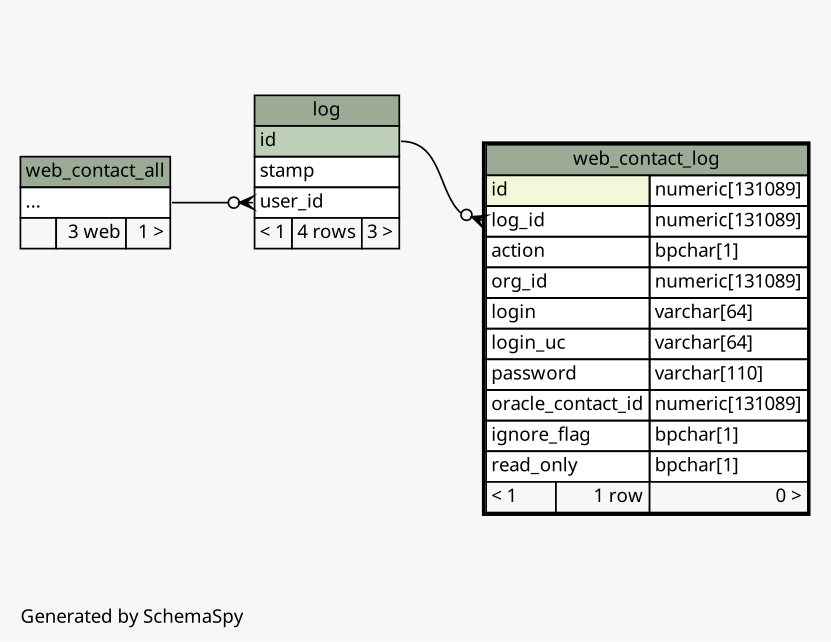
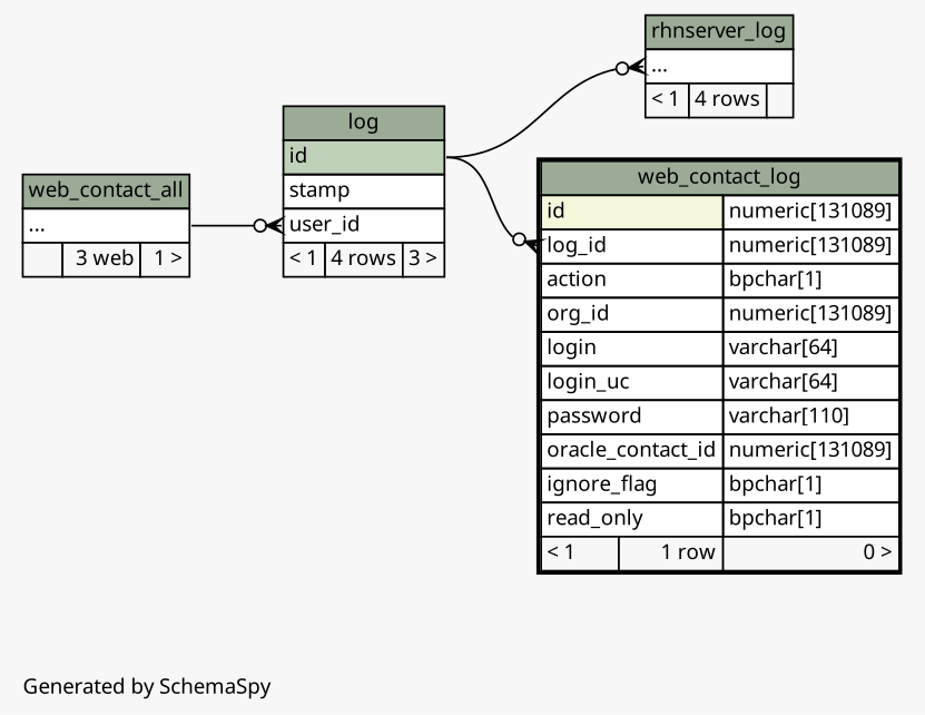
  digraph {
    bgcolor="#f7f7f7"
    fontname="Noto Sans"
    fontsize=11
    label="\nGenerated by SchemaSpy"
    labeljust=l
    nodesep=0.18
    rankdir=RL
    ranksep=0.46
    node [fontname="Noto Sans" fontsize=11 shape=plaintext]
    edge [arrowhead=none arrowsize=0.8 arrowtail=crowodot dir=back fontname="Noto Sans" headport="id:e"]
    n1 [label=<     <TABLE BORDER="0" CELLBORDER="1" CELLSPACING="0" BGCOLOR="#ffffff">       <TR><TD COLSPAN="3" BGCOLOR="#9bab96" ALIGN="CENTER">log</TD></TR>       <TR><TD PORT="id" COLSPAN="3" BGCOLOR="#bed1b8" ALIGN="LEFT">id</TD></TR>       <TR><TD PORT="stamp" COLSPAN="3" ALIGN="LEFT">stamp</TD></TR>       <TR><TD PORT="user_id" COLSPAN="3" ALIGN="LEFT">user_id</TD></TR>       <TR><TD ALIGN="LEFT" BGCOLOR="#f7f7f7">&lt; 1</TD><TD ALIGN="RIGHT" BGCOLOR="#f7f7f7">4 rows</TD><TD ALIGN="RIGHT" BGCOLOR="#f7f7f7">3 &gt;</TD></TR>     </TABLE>>]
    n2 [label=<     <TABLE BORDER="0" CELLBORDER="1" CELLSPACING="0" BGCOLOR="#ffffff">       <TR><TD COLSPAN="3" BGCOLOR="#9bab96" ALIGN="CENTER">web_contact_all</TD></TR>       <TR><TD PORT="elipses" COLSPAN="3" ALIGN="LEFT">...</TD></TR>       <TR><TD ALIGN="LEFT" BGCOLOR="#f7f7f7">  </TD><TD ALIGN="RIGHT" BGCOLOR="#f7f7f7">3 web</TD><TD ALIGN="RIGHT" BGCOLOR="#f7f7f7">1 &gt;</TD></TR>     </TABLE>>]
+   n3 [label=<     <TABLE BORDER="0" CELLBORDER="1" CELLSPACING="0" BGCOLOR="#ffffff">       <TR><TD COLSPAN="3" BGCOLOR="#9bab96" ALIGN="CENTER">rhnserver_log</TD></TR>       <TR><TD PORT="elipses" COLSPAN="3" ALIGN="LEFT">...</TD></TR>       <TR><TD ALIGN="LEFT" BGCOLOR="#f7f7f7">&lt; 1</TD><TD ALIGN="RIGHT" BGCOLOR="#f7f7f7">4 rows</TD><TD ALIGN="RIGHT" BGCOLOR="#f7f7f7">  </TD></TR>     </TABLE>>]
    n4 [label=<     <TABLE BORDER="2" CELLBORDER="1" CELLSPACING="0" BGCOLOR="#ffffff">       <TR><TD COLSPAN="3" BGCOLOR="#9bab96" ALIGN="CENTER">web_contact_log</TD></TR>       <TR><TD PORT="id" COLSPAN="2" BGCOLOR="#f4f7da" ALIGN="LEFT">id</TD><TD PORT="id.type" ALIGN="LEFT">numeric[131089]</TD></TR>       <TR><TD PORT="log_id" COLSPAN="2" ALIGN="LEFT">log_id</TD><TD PORT="log_id.type" ALIGN="LEFT">numeric[131089]</TD></TR>       <TR><TD PORT="action" COLSPAN="2" ALIGN="LEFT">action</TD><TD PORT="action.type" ALIGN="LEFT">bpchar[1]</TD></TR>       <TR><TD PORT="org_id" COLSPAN="2" ALIGN="LEFT">org_id</TD><TD PORT="org_id.type" ALIGN="LEFT">numeric[131089]</TD></TR>       <TR><TD PORT="login" COLSPAN="2" ALIGN="LEFT">login</TD><TD PORT="login.type" ALIGN="LEFT">varchar[64]</TD></TR>       <TR><TD PORT="login_uc" COLSPAN="2" ALIGN="LEFT">login_uc</TD><TD PORT="login_uc.type" ALIGN="LEFT">varchar[64]</TD></TR>       <TR><TD PORT="password" COLSPAN="2" ALIGN="LEFT">password</TD><TD PORT="password.type" ALIGN="LEFT">varchar[110]</TD></TR>       <TR><TD PORT="oracle_contact_id" COLSPAN="2" ALIGN="LEFT">oracle_contact_id</TD><TD PORT="oracle_contact_id.type" ALIGN="LEFT">numeric[131089]</TD></TR>       <TR><TD PORT="ignore_flag" COLSPAN="2" ALIGN="LEFT">ignore_flag</TD><TD PORT="ignore_flag.type" ALIGN="LEFT">bpchar[1]</TD></TR>       <TR><TD PORT="read_only" COLSPAN="2" ALIGN="LEFT">read_only</TD><TD PORT="read_only.type" ALIGN="LEFT">bpchar[1]</TD></TR>       <TR><TD ALIGN="LEFT" BGCOLOR="#f7f7f7">&lt; 1</TD><TD ALIGN="RIGHT" BGCOLOR="#f7f7f7">1 row</TD><TD ALIGN="RIGHT" BGCOLOR="#f7f7f7">0 &gt;</TD></TR>     </TABLE>>]
    n1 -> n2 [headport="elipses:e" tailport="user_id:w"]
+   n3 -> n1 [tailport="elipses:w"]
    n4 -> n1 [tailport="log_id:w"]
  }
